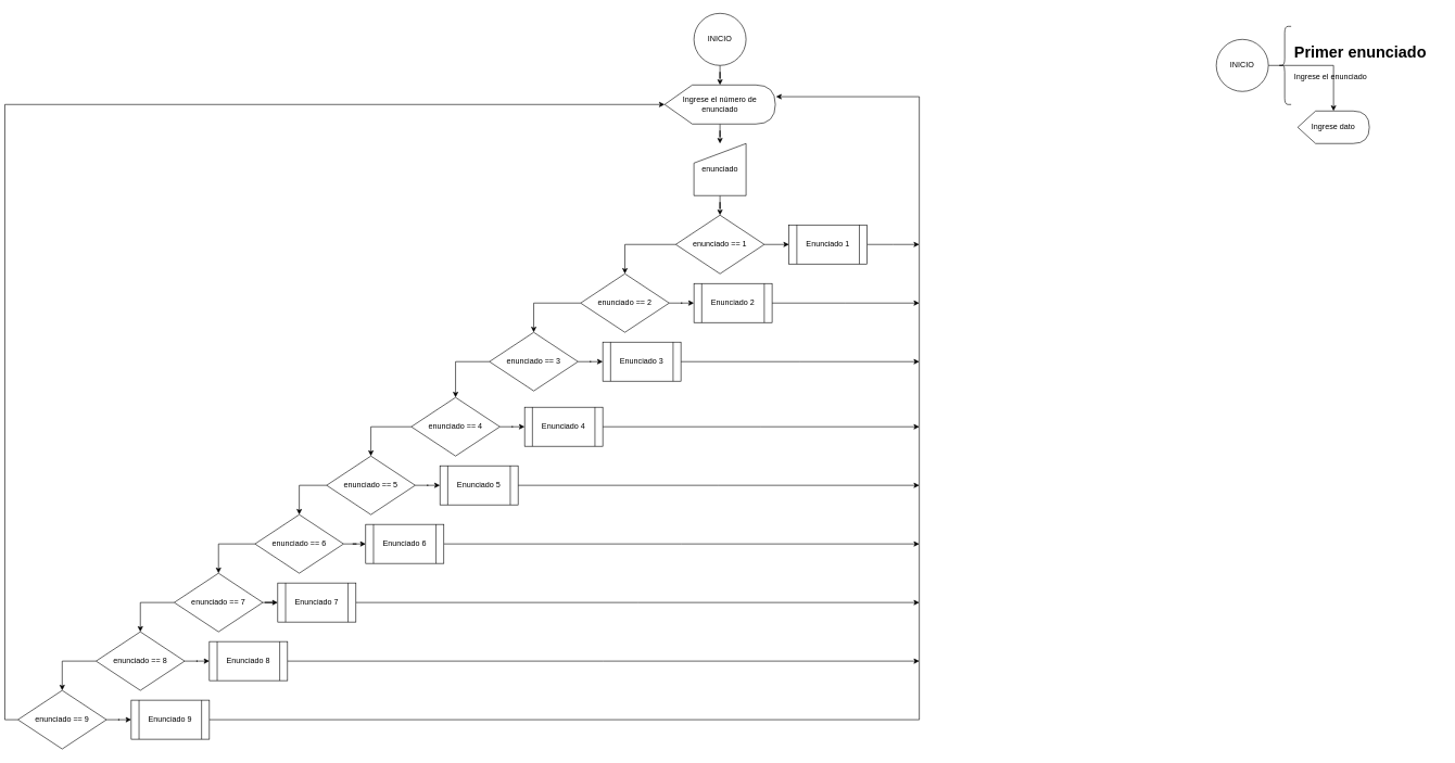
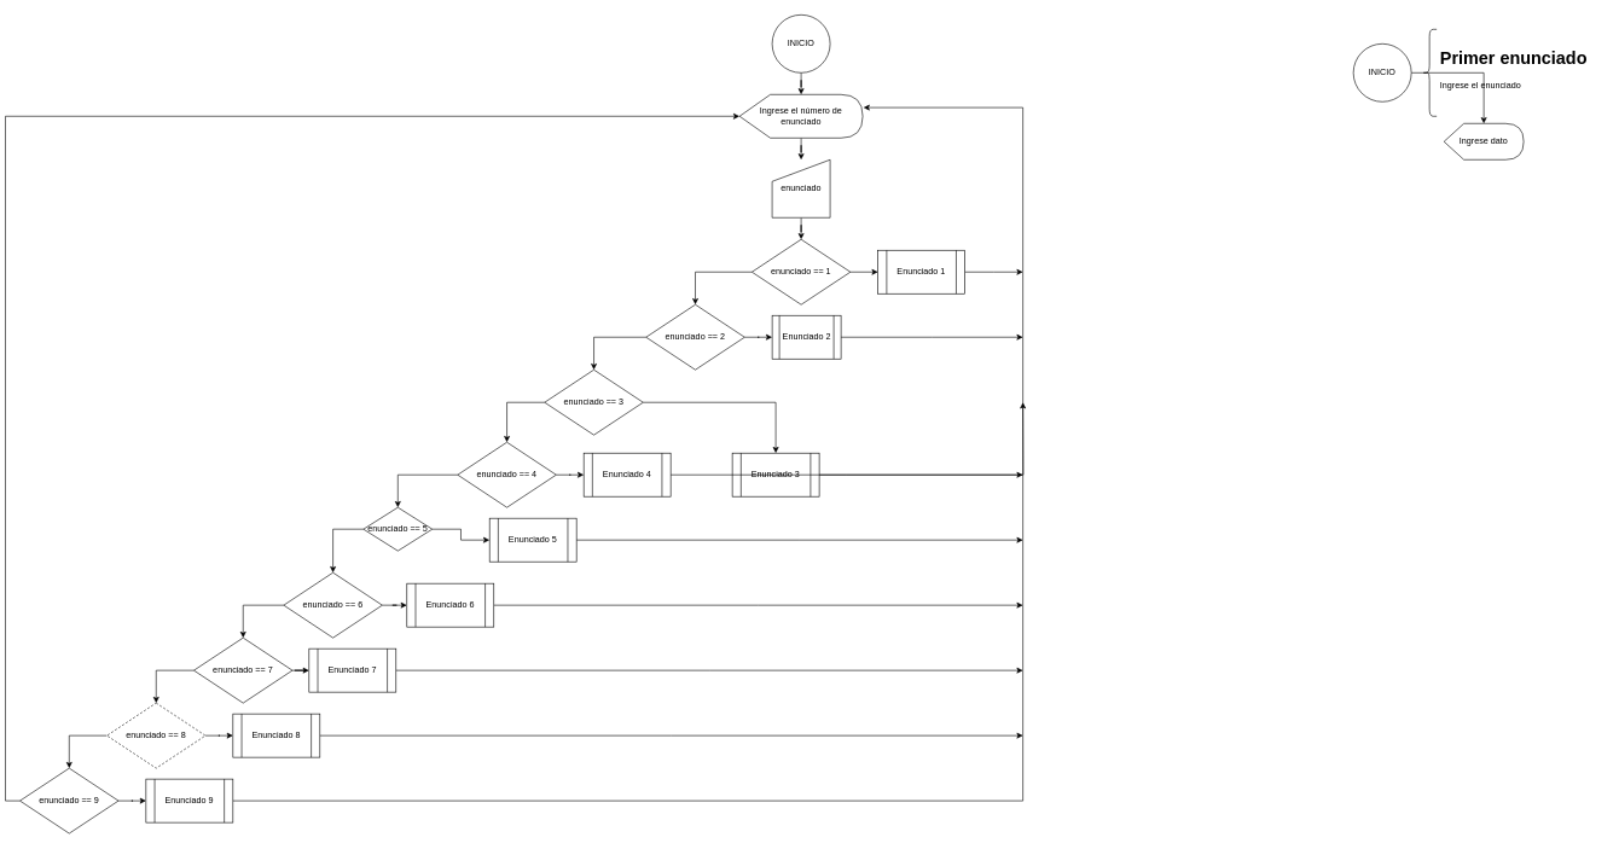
  <mxCell id="0" />
  <mxCell id="1" parent="0" />
  <mxCell id="2" value="" style="edgeStyle=orthogonalEdgeStyle;rounded=0;orthogonalLoop=1;jettySize=auto;html=1;" edge="1" parent="1" source="3" target="5"><mxGeometry relative="1" as="geometry" /></mxCell>
  <mxCell id="3" value="INICIO" style="ellipse;whiteSpace=wrap;html=1;aspect=fixed;" parent="1" vertex="1"><mxGeometry x="1058" y="20" width="80" height="80" as="geometry" /></mxCell>
  <mxCell id="4" value="" style="edgeStyle=orthogonalEdgeStyle;rounded=0;orthogonalLoop=1;jettySize=auto;html=1;" edge="1" parent="1" source="5" target="7"><mxGeometry relative="1" as="geometry" /></mxCell>
  <mxCell id="5" value="&lt;span&gt;Ingrese el número de enunciado&lt;/span&gt;" style="shape=display;whiteSpace=wrap;html=1;" vertex="1" parent="1"><mxGeometry x="1013" y="130" width="170" height="60" as="geometry" /></mxCell>
  <mxCell id="6" value="" style="edgeStyle=orthogonalEdgeStyle;rounded=0;orthogonalLoop=1;jettySize=auto;html=1;" edge="1" parent="1" source="7" target="10"><mxGeometry relative="1" as="geometry" /></mxCell>
  <mxCell id="7" value="&lt;span&gt;enunciado&lt;/span&gt;" style="shape=manualInput;whiteSpace=wrap;html=1;" vertex="1" parent="1"><mxGeometry x="1058" y="220" width="80" height="80" as="geometry" /></mxCell>
  <mxCell id="8" value="" style="edgeStyle=orthogonalEdgeStyle;rounded=0;orthogonalLoop=1;jettySize=auto;html=1;" edge="1" parent="1" source="10" target="12"><mxGeometry relative="1" as="geometry"><Array as="points"><mxPoint x="1244" y="375" /></Array></mxGeometry></mxCell>
  <mxCell id="9" style="edgeStyle=orthogonalEdgeStyle;rounded=0;orthogonalLoop=1;jettySize=auto;html=1;exitX=0;exitY=0.5;exitDx=0;exitDy=0;entryX=0.5;entryY=0;entryDx=0;entryDy=0;" edge="1" parent="1" source="10" target="15"><mxGeometry relative="1" as="geometry" /></mxCell>
  <mxCell id="10" value="enunciado == 1" style="rhombus;whiteSpace=wrap;html=1;" vertex="1" parent="1"><mxGeometry x="1030" y="330" width="136" height="90" as="geometry" /></mxCell>
  <mxCell id="11" style="edgeStyle=orthogonalEdgeStyle;rounded=0;orthogonalLoop=1;jettySize=auto;html=1;exitX=1;exitY=0.5;exitDx=0;exitDy=0;" edge="1" parent="1" source="12"><mxGeometry relative="1" as="geometry"><mxPoint x="1404" y="375" as="targetPoint" /></mxGeometry></mxCell>
  <mxCell id="12" value="Enunciado 1" style="shape=process;whiteSpace=wrap;html=1;backgroundOutline=1;" vertex="1" parent="1"><mxGeometry x="1204" y="345" width="120" height="60" as="geometry" /></mxCell>
  <mxCell id="13" value="" style="edgeStyle=orthogonalEdgeStyle;rounded=0;orthogonalLoop=1;jettySize=auto;html=1;" edge="1" parent="1" source="15" target="17"><mxGeometry relative="1" as="geometry" /></mxCell>
  <mxCell id="14" style="edgeStyle=orthogonalEdgeStyle;rounded=0;orthogonalLoop=1;jettySize=auto;html=1;exitX=0;exitY=0.5;exitDx=0;exitDy=0;entryX=0.5;entryY=0;entryDx=0;entryDy=0;" edge="1" parent="1" source="15" target="20"><mxGeometry relative="1" as="geometry" /></mxCell>
  <mxCell id="15" value="enunciado == 2" style="rhombus;whiteSpace=wrap;html=1;" vertex="1" parent="1"><mxGeometry x="884" y="420" width="136" height="90" as="geometry" /></mxCell>
  <mxCell id="16" style="edgeStyle=orthogonalEdgeStyle;rounded=0;orthogonalLoop=1;jettySize=auto;html=1;exitX=1;exitY=0.5;exitDx=0;exitDy=0;" edge="1" parent="1" source="17"><mxGeometry relative="1" as="geometry"><mxPoint x="1404" y="465" as="targetPoint" /></mxGeometry></mxCell>
- <mxCell id="17" value="Enunciado 2" style="shape=process;whiteSpace=wrap;html=1;backgroundOutline=1;" vertex="1" parent="1"><mxGeometry x="1058" y="435" width="120" height="60" as="geometry" /></mxCell>
+ <mxCell id="17" value="Enunciado 2" style="shape=process;whiteSpace=wrap;html=1;backgroundOutline=1;" vertex="1" parent="1"><mxGeometry x="1058" y="435" width="95" height="60" as="geometry" /></mxCell>
  <mxCell id="18" value="" style="edgeStyle=orthogonalEdgeStyle;rounded=0;orthogonalLoop=1;jettySize=auto;html=1;" edge="1" parent="1" source="20" target="22"><mxGeometry relative="1" as="geometry" /></mxCell>
  <mxCell id="19" style="edgeStyle=orthogonalEdgeStyle;rounded=0;orthogonalLoop=1;jettySize=auto;html=1;exitX=0;exitY=0.5;exitDx=0;exitDy=0;entryX=0.5;entryY=0;entryDx=0;entryDy=0;" edge="1" parent="1" source="20" target="25"><mxGeometry relative="1" as="geometry" /></mxCell>
  <mxCell id="20" value="enunciado == 3" style="rhombus;whiteSpace=wrap;html=1;" vertex="1" parent="1"><mxGeometry x="744" y="510" width="136" height="90" as="geometry" /></mxCell>
  <mxCell id="21" style="edgeStyle=orthogonalEdgeStyle;rounded=0;orthogonalLoop=1;jettySize=auto;html=1;exitX=1;exitY=0.5;exitDx=0;exitDy=0;" edge="1" parent="1" source="22"><mxGeometry relative="1" as="geometry"><mxPoint x="1404" y="555" as="targetPoint" /></mxGeometry></mxCell>
- <mxCell id="22" value="Enunciado 3" style="shape=process;whiteSpace=wrap;html=1;backgroundOutline=1;" vertex="1" parent="1"><mxGeometry x="918" y="525" width="120" height="60" as="geometry" /></mxCell>
+ <mxCell id="22" value="Enunciado 3" style="shape=process;whiteSpace=wrap;html=1;backgroundOutline=1;" vertex="1" parent="1"><mxGeometry x="1003" y="625" width="120" height="60" as="geometry" /></mxCell>
  <mxCell id="23" value="" style="edgeStyle=orthogonalEdgeStyle;rounded=0;orthogonalLoop=1;jettySize=auto;html=1;" edge="1" parent="1" source="25" target="27"><mxGeometry relative="1" as="geometry" /></mxCell>
  <mxCell id="24" style="edgeStyle=orthogonalEdgeStyle;rounded=0;orthogonalLoop=1;jettySize=auto;html=1;exitX=0;exitY=0.5;exitDx=0;exitDy=0;entryX=0.5;entryY=0;entryDx=0;entryDy=0;" edge="1" parent="1" source="25" target="30"><mxGeometry relative="1" as="geometry" /></mxCell>
  <mxCell id="25" value="enunciado == 4" style="rhombus;whiteSpace=wrap;html=1;" vertex="1" parent="1"><mxGeometry x="624" y="610" width="136" height="90" as="geometry" /></mxCell>
  <mxCell id="26" style="edgeStyle=orthogonalEdgeStyle;rounded=0;orthogonalLoop=1;jettySize=auto;html=1;exitX=1;exitY=0.5;exitDx=0;exitDy=0;" edge="1" parent="1" source="27"><mxGeometry relative="1" as="geometry"><mxPoint x="1404" y="655" as="targetPoint" /></mxGeometry></mxCell>
  <mxCell id="27" value="Enunciado 4" style="shape=process;whiteSpace=wrap;html=1;backgroundOutline=1;" vertex="1" parent="1"><mxGeometry x="798" y="625" width="120" height="60" as="geometry" /></mxCell>
  <mxCell id="28" value="" style="edgeStyle=orthogonalEdgeStyle;rounded=0;orthogonalLoop=1;jettySize=auto;html=1;" edge="1" parent="1" source="30" target="32"><mxGeometry relative="1" as="geometry" /></mxCell>
  <mxCell id="29" style="edgeStyle=orthogonalEdgeStyle;rounded=0;orthogonalLoop=1;jettySize=auto;html=1;exitX=0;exitY=0.5;exitDx=0;exitDy=0;entryX=0.5;entryY=0;entryDx=0;entryDy=0;" edge="1" parent="1" source="30" target="35"><mxGeometry relative="1" as="geometry" /></mxCell>
- <mxCell id="30" value="enunciado == 5" style="rhombus;whiteSpace=wrap;html=1;" vertex="1" parent="1"><mxGeometry x="494" y="700" width="136" height="90" as="geometry" /></mxCell>
+ <mxCell id="30" value="enunciado == 5" style="rhombus;whiteSpace=wrap;html=1;" vertex="1" parent="1"><mxGeometry x="494" y="700" width="95" height="60" as="geometry" /></mxCell>
  <mxCell id="31" style="edgeStyle=orthogonalEdgeStyle;rounded=0;orthogonalLoop=1;jettySize=auto;html=1;exitX=1;exitY=0.5;exitDx=0;exitDy=0;" edge="1" parent="1" source="32"><mxGeometry relative="1" as="geometry"><mxPoint x="1404" y="745" as="targetPoint" /></mxGeometry></mxCell>
  <mxCell id="32" value="Enunciado 5" style="shape=process;whiteSpace=wrap;html=1;backgroundOutline=1;" vertex="1" parent="1"><mxGeometry x="668" y="715" width="120" height="60" as="geometry" /></mxCell>
  <mxCell id="33" value="" style="edgeStyle=orthogonalEdgeStyle;rounded=0;orthogonalLoop=1;jettySize=auto;html=1;" edge="1" parent="1" source="35" target="37"><mxGeometry relative="1" as="geometry" /></mxCell>
  <mxCell id="34" style="edgeStyle=orthogonalEdgeStyle;rounded=0;orthogonalLoop=1;jettySize=auto;html=1;exitX=0;exitY=0.5;exitDx=0;exitDy=0;entryX=0.5;entryY=0;entryDx=0;entryDy=0;" edge="1" parent="1" source="35" target="40"><mxGeometry relative="1" as="geometry" /></mxCell>
  <mxCell id="35" value="enunciado == 6" style="rhombus;whiteSpace=wrap;html=1;" vertex="1" parent="1"><mxGeometry x="384" y="790" width="136" height="90" as="geometry" /></mxCell>
  <mxCell id="36" style="edgeStyle=orthogonalEdgeStyle;rounded=0;orthogonalLoop=1;jettySize=auto;html=1;exitX=1;exitY=0.5;exitDx=0;exitDy=0;" edge="1" parent="1" source="37"><mxGeometry relative="1" as="geometry"><mxPoint x="1404" y="835" as="targetPoint" /></mxGeometry></mxCell>
  <mxCell id="37" value="Enunciado 6" style="shape=process;whiteSpace=wrap;html=1;backgroundOutline=1;" vertex="1" parent="1"><mxGeometry x="554" y="805" width="120" height="60" as="geometry" /></mxCell>
  <mxCell id="38" value="" style="edgeStyle=orthogonalEdgeStyle;rounded=0;orthogonalLoop=1;jettySize=auto;html=1;" edge="1" parent="1" source="40" target="42"><mxGeometry relative="1" as="geometry" /></mxCell>
  <mxCell id="39" style="edgeStyle=orthogonalEdgeStyle;rounded=0;orthogonalLoop=1;jettySize=auto;html=1;exitX=0;exitY=0.5;exitDx=0;exitDy=0;entryX=0.5;entryY=0;entryDx=0;entryDy=0;" edge="1" parent="1" source="40" target="45"><mxGeometry relative="1" as="geometry" /></mxCell>
  <mxCell id="40" value="enunciado == 7" style="rhombus;whiteSpace=wrap;html=1;" vertex="1" parent="1"><mxGeometry x="260" y="880" width="136" height="90" as="geometry" /></mxCell>
  <mxCell id="41" style="edgeStyle=orthogonalEdgeStyle;rounded=0;orthogonalLoop=1;jettySize=auto;html=1;exitX=1;exitY=0.5;exitDx=0;exitDy=0;" edge="1" parent="1" source="42"><mxGeometry relative="1" as="geometry"><mxPoint x="1404" y="925" as="targetPoint" /></mxGeometry></mxCell>
  <mxCell id="42" value="Enunciado 7" style="shape=process;whiteSpace=wrap;html=1;backgroundOutline=1;" vertex="1" parent="1"><mxGeometry x="419" y="895" width="120" height="60" as="geometry" /></mxCell>
  <mxCell id="43" value="" style="edgeStyle=orthogonalEdgeStyle;rounded=0;orthogonalLoop=1;jettySize=auto;html=1;" edge="1" parent="1" source="45" target="47"><mxGeometry relative="1" as="geometry" /></mxCell>
  <mxCell id="44" style="edgeStyle=orthogonalEdgeStyle;rounded=0;orthogonalLoop=1;jettySize=auto;html=1;exitX=0;exitY=0.5;exitDx=0;exitDy=0;entryX=0.5;entryY=0;entryDx=0;entryDy=0;" edge="1" parent="1" source="45" target="50"><mxGeometry relative="1" as="geometry" /></mxCell>
- <mxCell id="45" value="enunciado == 8" style="rhombus;whiteSpace=wrap;html=1;" vertex="1" parent="1"><mxGeometry x="140" y="970" width="136" height="90" as="geometry" /></mxCell>
+ <mxCell id="45" value="enunciado == 8" style="rhombus;whiteSpace=wrap;html=1;dashed=1;" vertex="1" parent="1"><mxGeometry x="140" y="970" width="136" height="90" as="geometry" /></mxCell>
  <mxCell id="46" style="edgeStyle=orthogonalEdgeStyle;rounded=0;orthogonalLoop=1;jettySize=auto;html=1;exitX=1;exitY=0.5;exitDx=0;exitDy=0;" edge="1" parent="1" source="47"><mxGeometry relative="1" as="geometry"><mxPoint x="1404" y="1015" as="targetPoint" /></mxGeometry></mxCell>
  <mxCell id="47" value="Enunciado 8" style="shape=process;whiteSpace=wrap;html=1;backgroundOutline=1;" vertex="1" parent="1"><mxGeometry x="314" y="985" width="120" height="60" as="geometry" /></mxCell>
  <mxCell id="48" value="" style="edgeStyle=orthogonalEdgeStyle;rounded=0;orthogonalLoop=1;jettySize=auto;html=1;" edge="1" parent="1" source="50" target="52"><mxGeometry relative="1" as="geometry" /></mxCell>
  <mxCell id="49" style="edgeStyle=orthogonalEdgeStyle;rounded=0;orthogonalLoop=1;jettySize=auto;html=1;exitX=0;exitY=0.5;exitDx=0;exitDy=0;entryX=0;entryY=0.5;entryDx=0;entryDy=0;entryPerimeter=0;" edge="1" parent="1" source="50" target="5"><mxGeometry relative="1" as="geometry" /></mxCell>
  <mxCell id="50" value="enunciado == 9" style="rhombus;whiteSpace=wrap;html=1;" vertex="1" parent="1"><mxGeometry x="20" y="1060" width="136" height="90" as="geometry" /></mxCell>
  <mxCell id="51" style="edgeStyle=orthogonalEdgeStyle;rounded=0;orthogonalLoop=1;jettySize=auto;html=1;exitX=1;exitY=0.5;exitDx=0;exitDy=0;" edge="1" parent="1" source="52"><mxGeometry relative="1" as="geometry"><mxPoint x="1184" y="148" as="targetPoint" /><Array as="points"><mxPoint x="1404" y="1105" /><mxPoint x="1404" y="148" /></Array></mxGeometry></mxCell>
  <mxCell id="52" value="Enunciado 9" style="shape=process;whiteSpace=wrap;html=1;backgroundOutline=1;" vertex="1" parent="1"><mxGeometry x="194" y="1075" width="120" height="60" as="geometry" /></mxCell>
  <mxCell id="53" value="" style="edgeStyle=orthogonalEdgeStyle;rounded=0;orthogonalLoop=1;jettySize=auto;html=1;" edge="1" parent="1" source="54" target="55"><mxGeometry relative="1" as="geometry" /></mxCell>
  <mxCell id="54" value="INICIO" style="ellipse;whiteSpace=wrap;html=1;aspect=fixed;" vertex="1" parent="1"><mxGeometry x="1860" y="60" width="80" height="80" as="geometry" /></mxCell>
  <mxCell id="55" value="Ingrese dato" style="shape=display;whiteSpace=wrap;html=1;" vertex="1" parent="1"><mxGeometry x="1985" y="170" width="110" height="50" as="geometry" /></mxCell>
  <mxCell id="56" value="&lt;h1&gt;Primer enunciado&lt;/h1&gt;&lt;p&gt;Ingrese el enunciado&lt;/p&gt;" style="text;html=1;strokeColor=none;fillColor=none;spacing=5;spacingTop=-20;whiteSpace=wrap;overflow=hidden;rounded=0;" vertex="1" parent="1"><mxGeometry x="1975" y="60" width="230" height="80" as="geometry" /></mxCell>
  <mxCell id="57" value="" style="shape=curlyBracket;whiteSpace=wrap;html=1;rounded=1;" vertex="1" parent="1"><mxGeometry x="1955" y="40" width="20" height="120" as="geometry" /></mxCell>
